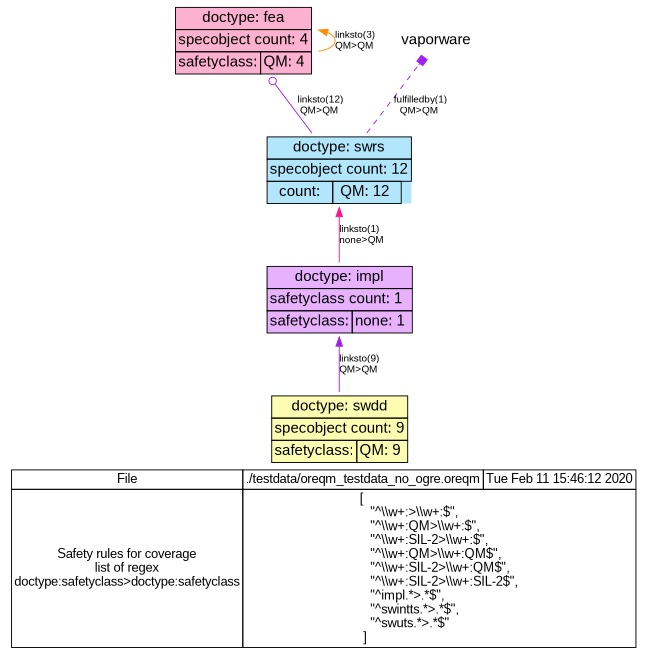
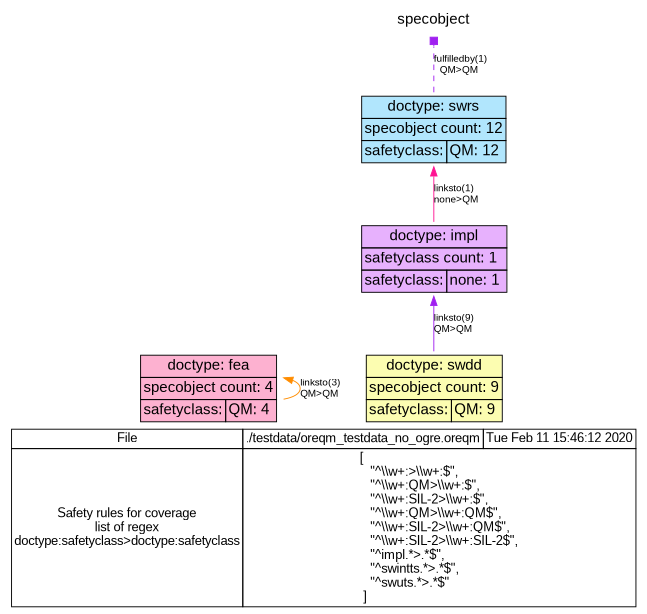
  digraph {
    fontcolor=black
    fontname=Arial
    fontsize=14
    label=<     <table border="0" cellspacing="0" cellborder="1">       <tr><td cellspacing="0" >File</td><td>./testdata/oreqm_testdata_no_ogre.oreqm</td><td>Tue Feb 11 15:46:12 2020</td></tr>       <tr><td>Safety rules for coverage<BR/>list of regex<BR/>doctype:safetyclass&gt;doctype:safetyclass</td><td colspan="2">[<BR ALIGN="LEFT"/>   "^\\\\w+:&gt;\\\\w+:$",<BR ALIGN="LEFT"/>   "^\\\\w+:QM&gt;\\\\w+:$",<BR ALIGN="LEFT"/>   "^\\\\w+:SIL-2&gt;\\\\w+:$",<BR ALIGN="LEFT"/>   "^\\\\w+:QM&gt;\\\\w+:QM$",<BR ALIGN="LEFT"/>   "^\\\\w+:SIL-2&gt;\\\\w+:QM$",<BR ALIGN="LEFT"/>   "^\\\\w+:SIL-2&gt;\\\\w+:SIL-2$",<BR ALIGN="LEFT"/>   "^impl.*&gt;.*$",<BR ALIGN="LEFT"/>   "^swintts.*&gt;.*$",<BR ALIGN="LEFT"/>   "^swuts.*&gt;.*$"<BR ALIGN="LEFT"/> ]<BR ALIGN="LEFT"/></td></tr>     </table>>
    labelloc=b
    rankdir=BT
    node [fontname=Arial fontsize=16 shape=plaintext]
    edge [arrowhead=normal arrowtail=normal color=purple dir=forward fontname=Arial fontsize=11]
    n1 [label=<         <TABLE BGCOLOR="#FDB1D0" BORDER="0" CELLSPACING="0" CELLBORDER="1" COLOR="black" >         <TR><TD COLSPAN="5" CELLSPACING="0" >doctype: fea</TD></TR>         <TR><TD COLSPAN="5" ALIGN="LEFT">specobject count: 4</TD></TR>           <TR><TD>safetyclass:</TD><TD port="QM">QM: 4 </TD></TR>       </TABLE>>]
-   n2 [label=<         <TABLE BGCOLOR="#B1E6FD" BORDER="0" CELLSPACING="0" CELLBORDER="1" COLOR="black" >         <TR><TD COLSPAN="5" CELLSPACING="0" >doctype: swrs</TD></TR>         <TR><TD COLSPAN="5" ALIGN="LEFT">specobject count: 12</TD></TR>           <TR><TD>count:</TD><TD port="QM">QM: 12 </TD></TR>       </TABLE>>]
-   vaporware [color=deeppink]
+   n2 [label=<         <TABLE BGCOLOR="#B1E6FD" BORDER="0" CELLSPACING="0" CELLBORDER="1" COLOR="black" >         <TR><TD COLSPAN="5" CELLSPACING="0" >doctype: swrs</TD></TR>         <TR><TD COLSPAN="5" ALIGN="LEFT">specobject count: 12</TD></TR>           <TR><TD>safetyclass:</TD><TD port="QM">QM: 12 </TD></TR>       </TABLE>>]
+   vaporware [color=deeppink label=specobject]
    n4 [label=<         <TABLE BGCOLOR="#FCFDB1" BORDER="0" CELLSPACING="0" CELLBORDER="1" COLOR="black" >         <TR><TD COLSPAN="5" CELLSPACING="0" >doctype: swdd</TD></TR>         <TR><TD COLSPAN="5" ALIGN="LEFT">specobject count: 9</TD></TR>           <TR><TD>safetyclass:</TD><TD port="QM">QM: 9 </TD></TR>       </TABLE>>]
    n5 [label=<         <TABLE BGCOLOR="#E7B1FD" BORDER="0" CELLSPACING="0" CELLBORDER="1" COLOR="black" >         <TR><TD COLSPAN="5" CELLSPACING="0" >doctype: impl</TD></TR>         <TR><TD COLSPAN="5" ALIGN="LEFT">safetyclass count: 1</TD></TR>           <TR><TD>safetyclass:</TD><TD port="none">none: 1 </TD></TR>       </TABLE>>]
    n1 -> n1 [color=darkorange label="linksto(3)\lQM>QM "]
-   n2 -> n1 [arrowhead=odot label="linksto(12)\lQM>QM "]
    n2 -> vaporware [arrowhead=box label="fulfilledby(1)\nQM>QM " style=dashed]
    n4 -> n5 [label="linksto(9)\lQM>QM "]
    n5 -> n2 [color=deeppink label="linksto(1)\lnone>QM "]
  }
